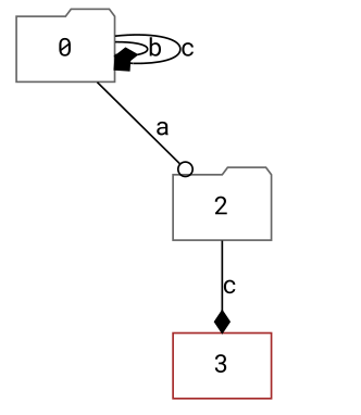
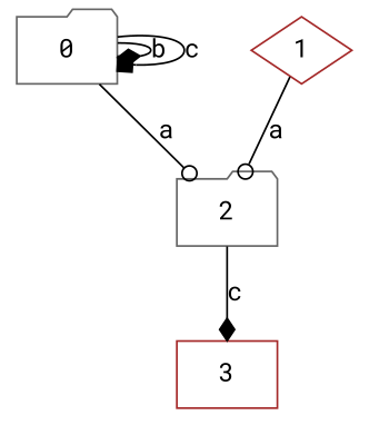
  digraph {
    fontname="Roboto Mono"
    node [color=gray40 fontname="Roboto Mono" shape=folder]
    edge [arrowhead=diamond fontname="Roboto Mono"]
    0
    2
+   1 [color=brown shape=diamond]
    3 [color=brown shape=box]
    0 -> 0 [label=b]
    0 -> 0 [arrowhead=box label=c]
    0 -> 2 [arrowhead=odot label=a]
    2 -> 3 [label=c]
+   1 -> 2 [arrowhead=odot label=a]
  }
